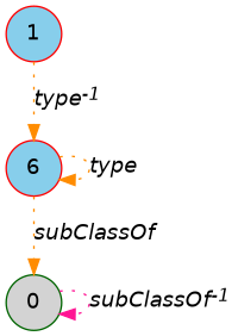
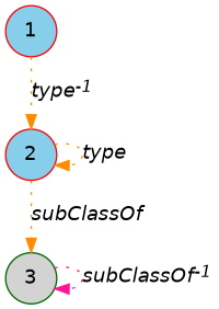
  digraph {
    fontname="DejaVu Sans"
    rankdir=TB
    node [color=red fillcolor=skyblue fontname="DejaVu Sans" shape=circle style=filled]
    edge [color=darkorange fontname="DejaVu Sans" style=dotted]
-   n1 [color=darkgreen fillcolor=lightgrey label=0]
+   n1 [color=darkgreen fillcolor=lightgrey label=3]
    n2 [label=1]
-   n3 [label=6]
+   n3 [label=2]
    n1 -> n1 [color=deeppink label=<<I>subClassOf<SUP>-1</SUP></I>>]
    n2 -> n3 [label=<<I>type<SUP>-1</SUP></I>>]
    n3 -> n1 [label=<<I>subClassOf</I>>]
    n3 -> n3 [label=<<I>type</I>>]
  }
